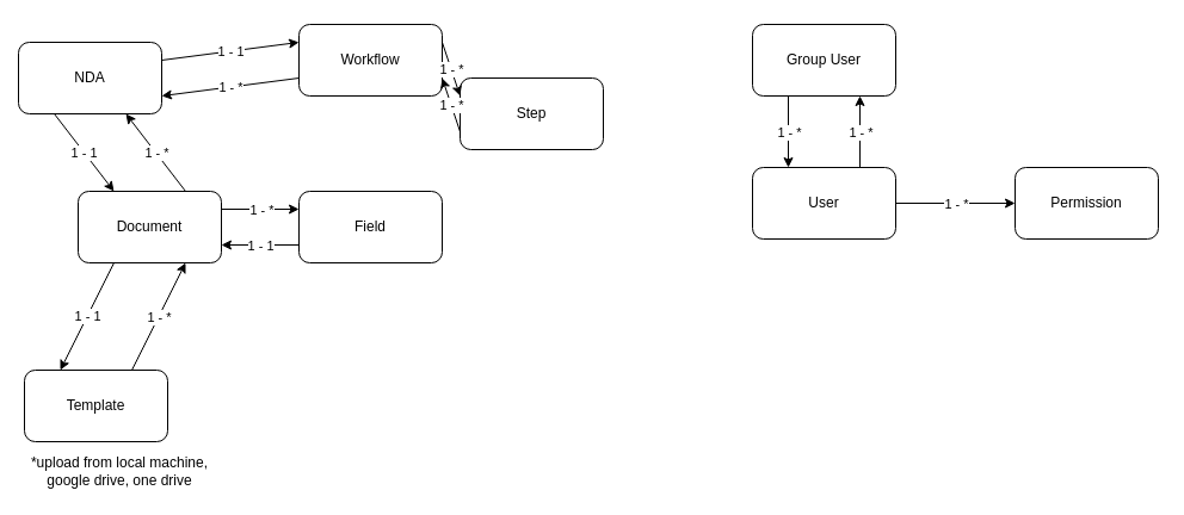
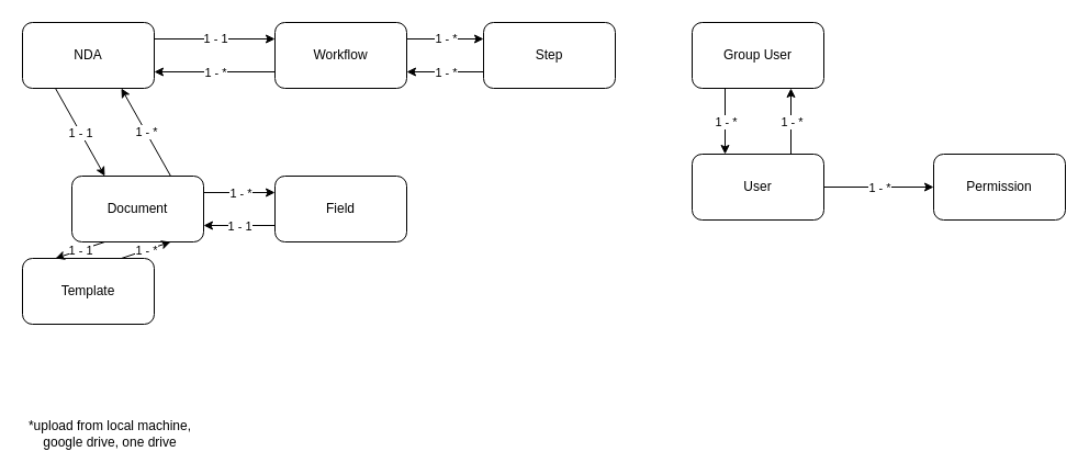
  <mxCell id="0" />
  <mxCell id="1" parent="0" />
  <mxCell id="2" value="User" style="rounded=1;whiteSpace=wrap;html=1;" parent="1" vertex="1"><mxGeometry x="630" y="140" width="120" height="60" as="geometry" /></mxCell>
- <mxCell id="3" value="Template" style="rounded=1;whiteSpace=wrap;html=1;" parent="1" vertex="1"><mxGeometry x="20" y="310" width="120" height="60" as="geometry" /></mxCell>
+ <mxCell id="3" value="Template" style="rounded=1;whiteSpace=wrap;html=1;" parent="1" vertex="1"><mxGeometry x="20" y="235" width="120" height="60" as="geometry" /></mxCell>
  <mxCell id="4" value="Document" style="rounded=1;whiteSpace=wrap;html=1;" parent="1" vertex="1"><mxGeometry x="65" y="160" width="120" height="60" as="geometry" /></mxCell>
- <mxCell id="5" value="NDA" style="rounded=1;whiteSpace=wrap;html=1;" parent="1" vertex="1"><mxGeometry x="15" y="35" width="120" height="60" as="geometry" /></mxCell>
+ <mxCell id="5" value="NDA" style="rounded=1;whiteSpace=wrap;html=1;" parent="1" vertex="1"><mxGeometry x="20" y="20" width="120" height="60" as="geometry" /></mxCell>
  <mxCell id="6" value="Workflow" style="rounded=1;whiteSpace=wrap;html=1;" parent="1" vertex="1"><mxGeometry x="250" y="20" width="120" height="60" as="geometry" /></mxCell>
  <mxCell id="7" value="Permission" style="rounded=1;whiteSpace=wrap;html=1;" parent="1" vertex="1"><mxGeometry x="850" y="140" width="120" height="60" as="geometry" /></mxCell>
  <mxCell id="8" value="Field" style="rounded=1;whiteSpace=wrap;html=1;" parent="1" vertex="1"><mxGeometry x="250" y="160" width="120" height="60" as="geometry" /></mxCell>
- <mxCell id="9" value="Step" style="rounded=1;whiteSpace=wrap;html=1;" parent="1" vertex="1"><mxGeometry x="385" y="65" width="120" height="60" as="geometry" /></mxCell>
+ <mxCell id="9" value="Step" style="rounded=1;whiteSpace=wrap;html=1;" parent="1" vertex="1"><mxGeometry x="440" y="20" width="120" height="60" as="geometry" /></mxCell>
  <mxCell id="10" value="Group User" style="rounded=1;whiteSpace=wrap;html=1;" parent="1" vertex="1"><mxGeometry x="630" y="20" width="120" height="60" as="geometry" /></mxCell>
  <mxCell id="11" value="" style="endArrow=classic;html=1;rounded=0;" parent="1" edge="1"><mxGeometry relative="1" as="geometry"><mxPoint x="750" y="170" as="sourcePoint" /><mxPoint x="850" y="170" as="targetPoint" /></mxGeometry></mxCell>
  <mxCell id="12" value="1 - *" style="edgeLabel;resizable=0;html=1;align=center;verticalAlign=middle;" parent="11" connectable="0" vertex="1"><mxGeometry relative="1" as="geometry" /></mxCell>
  <mxCell id="13" value="" style="endArrow=classic;html=1;rounded=0;exitX=1;exitY=0.25;exitDx=0;exitDy=0;entryX=0;entryY=0.25;entryDx=0;entryDy=0;" edge="1" parent="1" source="4" target="8"><mxGeometry relative="1" as="geometry"><mxPoint x="80" y="150" as="sourcePoint" /><mxPoint x="180" y="150" as="targetPoint" /></mxGeometry></mxCell>
  <mxCell id="14" value="1 - *" style="edgeLabel;resizable=0;html=1;align=center;verticalAlign=middle;" connectable="0" vertex="1" parent="13"><mxGeometry relative="1" as="geometry" /></mxCell>
  <mxCell id="15" value="" style="endArrow=classic;html=1;rounded=0;entryX=0;entryY=0.25;entryDx=0;entryDy=0;exitX=1;exitY=0.25;exitDx=0;exitDy=0;" edge="1" parent="1" source="5" target="6"><mxGeometry relative="1" as="geometry"><mxPoint x="180" y="110" as="sourcePoint" /><mxPoint x="180" y="150" as="targetPoint" /></mxGeometry></mxCell>
  <mxCell id="16" value="1 - 1" style="edgeLabel;resizable=0;html=1;align=center;verticalAlign=middle;" connectable="0" vertex="1" parent="15"><mxGeometry relative="1" as="geometry" /></mxCell>
  <mxCell id="17" value="" style="endArrow=classic;html=1;rounded=0;exitX=1;exitY=0.25;exitDx=0;exitDy=0;entryX=0;entryY=0.25;entryDx=0;entryDy=0;" edge="1" parent="1" source="6" target="9"><mxGeometry relative="1" as="geometry"><mxPoint x="150" y="120" as="sourcePoint" /><mxPoint x="250" y="120" as="targetPoint" /></mxGeometry></mxCell>
  <mxCell id="18" value="1 - *" style="edgeLabel;resizable=0;html=1;align=center;verticalAlign=middle;" connectable="0" vertex="1" parent="17"><mxGeometry relative="1" as="geometry" /></mxCell>
  <mxCell id="19" value="" style="endArrow=classic;html=1;rounded=0;exitX=0.25;exitY=1;exitDx=0;exitDy=0;entryX=0.25;entryY=0;entryDx=0;entryDy=0;" edge="1" parent="1" source="4" target="3"><mxGeometry relative="1" as="geometry"><mxPoint x="160" y="100" as="sourcePoint" /><mxPoint x="260" y="100" as="targetPoint" /></mxGeometry></mxCell>
  <mxCell id="20" value="1 - 1" style="edgeLabel;resizable=0;html=1;align=center;verticalAlign=middle;" connectable="0" vertex="1" parent="19"><mxGeometry relative="1" as="geometry" /></mxCell>
  <mxCell id="21" value="" style="endArrow=classic;html=1;rounded=0;exitX=0.75;exitY=0;exitDx=0;exitDy=0;entryX=0.75;entryY=1;entryDx=0;entryDy=0;" edge="1" parent="1" source="3" target="4"><mxGeometry relative="1" as="geometry"><mxPoint x="160" y="100" as="sourcePoint" /><mxPoint x="260" y="100" as="targetPoint" /></mxGeometry></mxCell>
  <mxCell id="22" value="1 - *" style="edgeLabel;resizable=0;html=1;align=center;verticalAlign=middle;" connectable="0" vertex="1" parent="21"><mxGeometry relative="1" as="geometry" /></mxCell>
  <mxCell id="23" value="" style="endArrow=classic;html=1;rounded=0;exitX=0;exitY=0.75;exitDx=0;exitDy=0;entryX=1;entryY=0.75;entryDx=0;entryDy=0;" edge="1" parent="1" source="8" target="4"><mxGeometry relative="1" as="geometry"><mxPoint x="170" y="90" as="sourcePoint" /><mxPoint x="270" y="90" as="targetPoint" /></mxGeometry></mxCell>
  <mxCell id="24" value="1 - 1" style="edgeLabel;resizable=0;html=1;align=center;verticalAlign=middle;" connectable="0" vertex="1" parent="23"><mxGeometry relative="1" as="geometry" /></mxCell>
  <mxCell id="25" value="" style="endArrow=classic;html=1;rounded=0;exitX=0;exitY=0.75;exitDx=0;exitDy=0;entryX=1;entryY=0.75;entryDx=0;entryDy=0;" edge="1" parent="1" source="6" target="5"><mxGeometry relative="1" as="geometry"><mxPoint x="210" y="140" as="sourcePoint" /><mxPoint x="310" y="140" as="targetPoint" /></mxGeometry></mxCell>
  <mxCell id="26" value="1 - *" style="edgeLabel;resizable=0;html=1;align=center;verticalAlign=middle;" connectable="0" vertex="1" parent="25"><mxGeometry relative="1" as="geometry" /></mxCell>
  <mxCell id="27" value="" style="endArrow=classic;html=1;rounded=0;exitX=0.25;exitY=1;exitDx=0;exitDy=0;entryX=0.25;entryY=0;entryDx=0;entryDy=0;" edge="1" parent="1" source="5" target="4"><mxGeometry relative="1" as="geometry"><mxPoint x="270" y="170" as="sourcePoint" /><mxPoint x="370" y="170" as="targetPoint" /></mxGeometry></mxCell>
  <mxCell id="28" value="1 - 1" style="edgeLabel;resizable=0;html=1;align=center;verticalAlign=middle;" connectable="0" vertex="1" parent="27"><mxGeometry relative="1" as="geometry" /></mxCell>
  <mxCell id="29" value="" style="endArrow=classic;html=1;rounded=0;exitX=0.75;exitY=0;exitDx=0;exitDy=0;entryX=0.75;entryY=1;entryDx=0;entryDy=0;" edge="1" parent="1" source="4" target="5"><mxGeometry relative="1" as="geometry"><mxPoint x="270" y="170" as="sourcePoint" /><mxPoint x="370" y="170" as="targetPoint" /></mxGeometry></mxCell>
  <mxCell id="30" value="1 - *" style="edgeLabel;resizable=0;html=1;align=center;verticalAlign=middle;" connectable="0" vertex="1" parent="29"><mxGeometry relative="1" as="geometry" /></mxCell>
  <mxCell id="31" value="*upload from local machine, google drive, one drive" style="text;html=1;strokeColor=none;fillColor=none;align=center;verticalAlign=middle;whiteSpace=wrap;rounded=0;" vertex="1" parent="1"><mxGeometry x="20" y="380" width="160" height="30" as="geometry" /></mxCell>
  <mxCell id="32" value="" style="endArrow=classic;html=1;rounded=0;exitX=0;exitY=0.75;exitDx=0;exitDy=0;entryX=1;entryY=0.75;entryDx=0;entryDy=0;" edge="1" parent="1" source="9" target="6"><mxGeometry relative="1" as="geometry"><mxPoint x="240" y="150" as="sourcePoint" /><mxPoint x="340" y="150" as="targetPoint" /></mxGeometry></mxCell>
  <mxCell id="33" value="1 - *" style="edgeLabel;resizable=0;html=1;align=center;verticalAlign=middle;" connectable="0" vertex="1" parent="32"><mxGeometry relative="1" as="geometry" /></mxCell>
  <mxCell id="34" value="" style="endArrow=classic;html=1;rounded=0;exitX=0.25;exitY=1;exitDx=0;exitDy=0;entryX=0.25;entryY=0;entryDx=0;entryDy=0;" edge="1" parent="1" source="10" target="2"><mxGeometry relative="1" as="geometry"><mxPoint x="540" y="150" as="sourcePoint" /><mxPoint x="640" y="150" as="targetPoint" /></mxGeometry></mxCell>
  <mxCell id="35" value="1 - *" style="edgeLabel;resizable=0;html=1;align=center;verticalAlign=middle;" connectable="0" vertex="1" parent="34"><mxGeometry relative="1" as="geometry" /></mxCell>
  <mxCell id="36" value="" style="endArrow=classic;html=1;rounded=0;exitX=0.75;exitY=0;exitDx=0;exitDy=0;entryX=0.75;entryY=1;entryDx=0;entryDy=0;" edge="1" parent="1" source="2" target="10"><mxGeometry relative="1" as="geometry"><mxPoint x="540" y="150" as="sourcePoint" /><mxPoint x="640" y="150" as="targetPoint" /></mxGeometry></mxCell>
  <mxCell id="37" value="1 - *" style="edgeLabel;resizable=0;html=1;align=center;verticalAlign=middle;" connectable="0" vertex="1" parent="36"><mxGeometry relative="1" as="geometry" /></mxCell>
